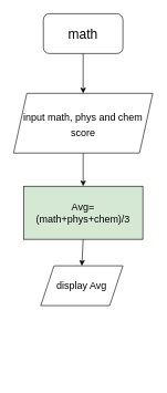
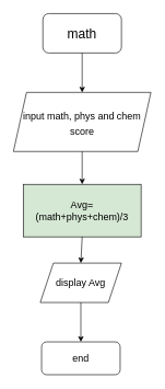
  <mxCell id="0" />
  <mxCell id="1" parent="0" />
  <mxCell id="2" value="&lt;font style=&quot;font-size: 20px;&quot;&gt;math&lt;/font&gt;" style="rounded=1;whiteSpace=wrap;html=1;" vertex="1" parent="1"><mxGeometry x="65" y="20" width="120" height="60" as="geometry" /></mxCell>
  <mxCell id="3" value="" style="endArrow=classic;html=1;rounded=0;fontSize=20;exitX=0.5;exitY=1;exitDx=0;exitDy=0;" edge="1" parent="1" source="2"><mxGeometry width="50" height="50" relative="1" as="geometry"><mxPoint x="125" y="290" as="sourcePoint" /><mxPoint x="125" y="140" as="targetPoint" /></mxGeometry></mxCell>
  <mxCell id="4" value="&lt;font style=&quot;font-size: 15px;&quot;&gt;input math, phys and chem score&lt;/font&gt;" style="shape=parallelogram;perimeter=parallelogramPerimeter;whiteSpace=wrap;html=1;fixedSize=1;fontSize=20;" vertex="1" parent="1"><mxGeometry x="20" y="140" width="210" height="90" as="geometry" /></mxCell>
  <mxCell id="5" value="" style="endArrow=classic;html=1;rounded=0;fontSize=15;exitX=0.5;exitY=1;exitDx=0;exitDy=0;" edge="1" parent="1" source="4"><mxGeometry width="50" height="50" relative="1" as="geometry"><mxPoint x="125" y="270" as="sourcePoint" /><mxPoint x="125" y="280" as="targetPoint" /></mxGeometry></mxCell>
  <mxCell id="6" value="Avg= (math+phys+chem)/3" style="rounded=0;whiteSpace=wrap;html=1;fontSize=15;fillColor=#d5e8d4;" vertex="1" parent="1"><mxGeometry x="35" y="280" width="180" height="80" as="geometry" /></mxCell>
  <mxCell id="7" value="display Avg" style="shape=parallelogram;perimeter=parallelogramPerimeter;whiteSpace=wrap;html=1;fixedSize=1;fontSize=15;" vertex="1" parent="1"><mxGeometry x="61" y="400" width="124" height="60" as="geometry" /></mxCell>
  <mxCell id="8" value="" style="endArrow=classic;html=1;rounded=0;fontSize=15;exitX=0.5;exitY=1;exitDx=0;exitDy=0;entryX=0.5;entryY=0;entryDx=0;entryDy=0;" edge="1" parent="1" source="6" target="7"><mxGeometry width="50" height="50" relative="1" as="geometry"><mxPoint x="125" y="350" as="sourcePoint" /><mxPoint x="175" y="300" as="targetPoint" /></mxGeometry></mxCell>
+ <mxCell id="9" value="" style="endArrow=classic;html=1;rounded=0;fontSize=15;exitX=0.5;exitY=1;exitDx=0;exitDy=0;entryX=0.5;entryY=0;entryDx=0;entryDy=0;" edge="1" parent="1" source="7" target="10"><mxGeometry width="50" height="50" relative="1" as="geometry"><mxPoint x="125" y="350" as="sourcePoint" /><mxPoint x="123" y="500" as="targetPoint" /></mxGeometry></mxCell>
+ <mxCell id="10" value="end" style="rounded=1;whiteSpace=wrap;html=1;fontSize=15;" vertex="1" parent="1"><mxGeometry x="63" y="520" width="120" height="50" as="geometry" /></mxCell>
